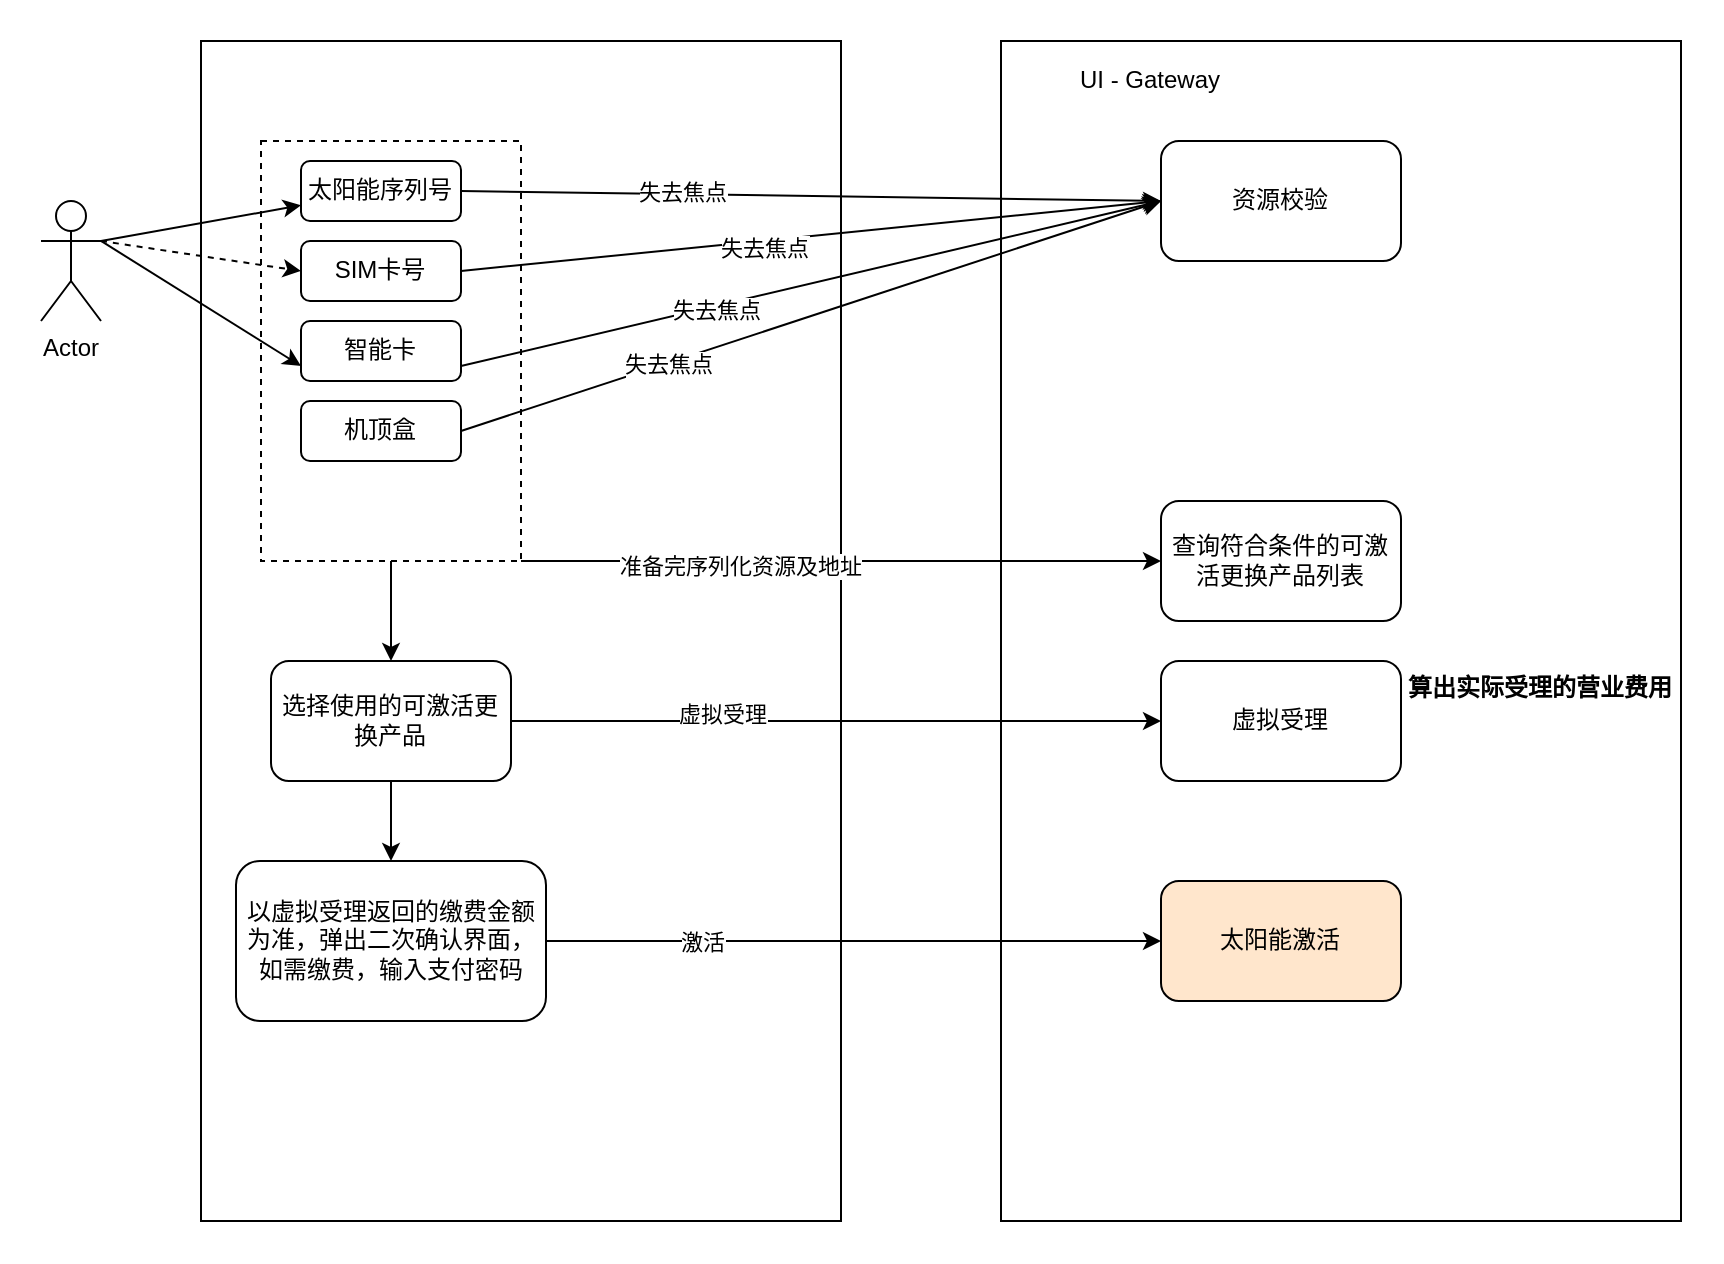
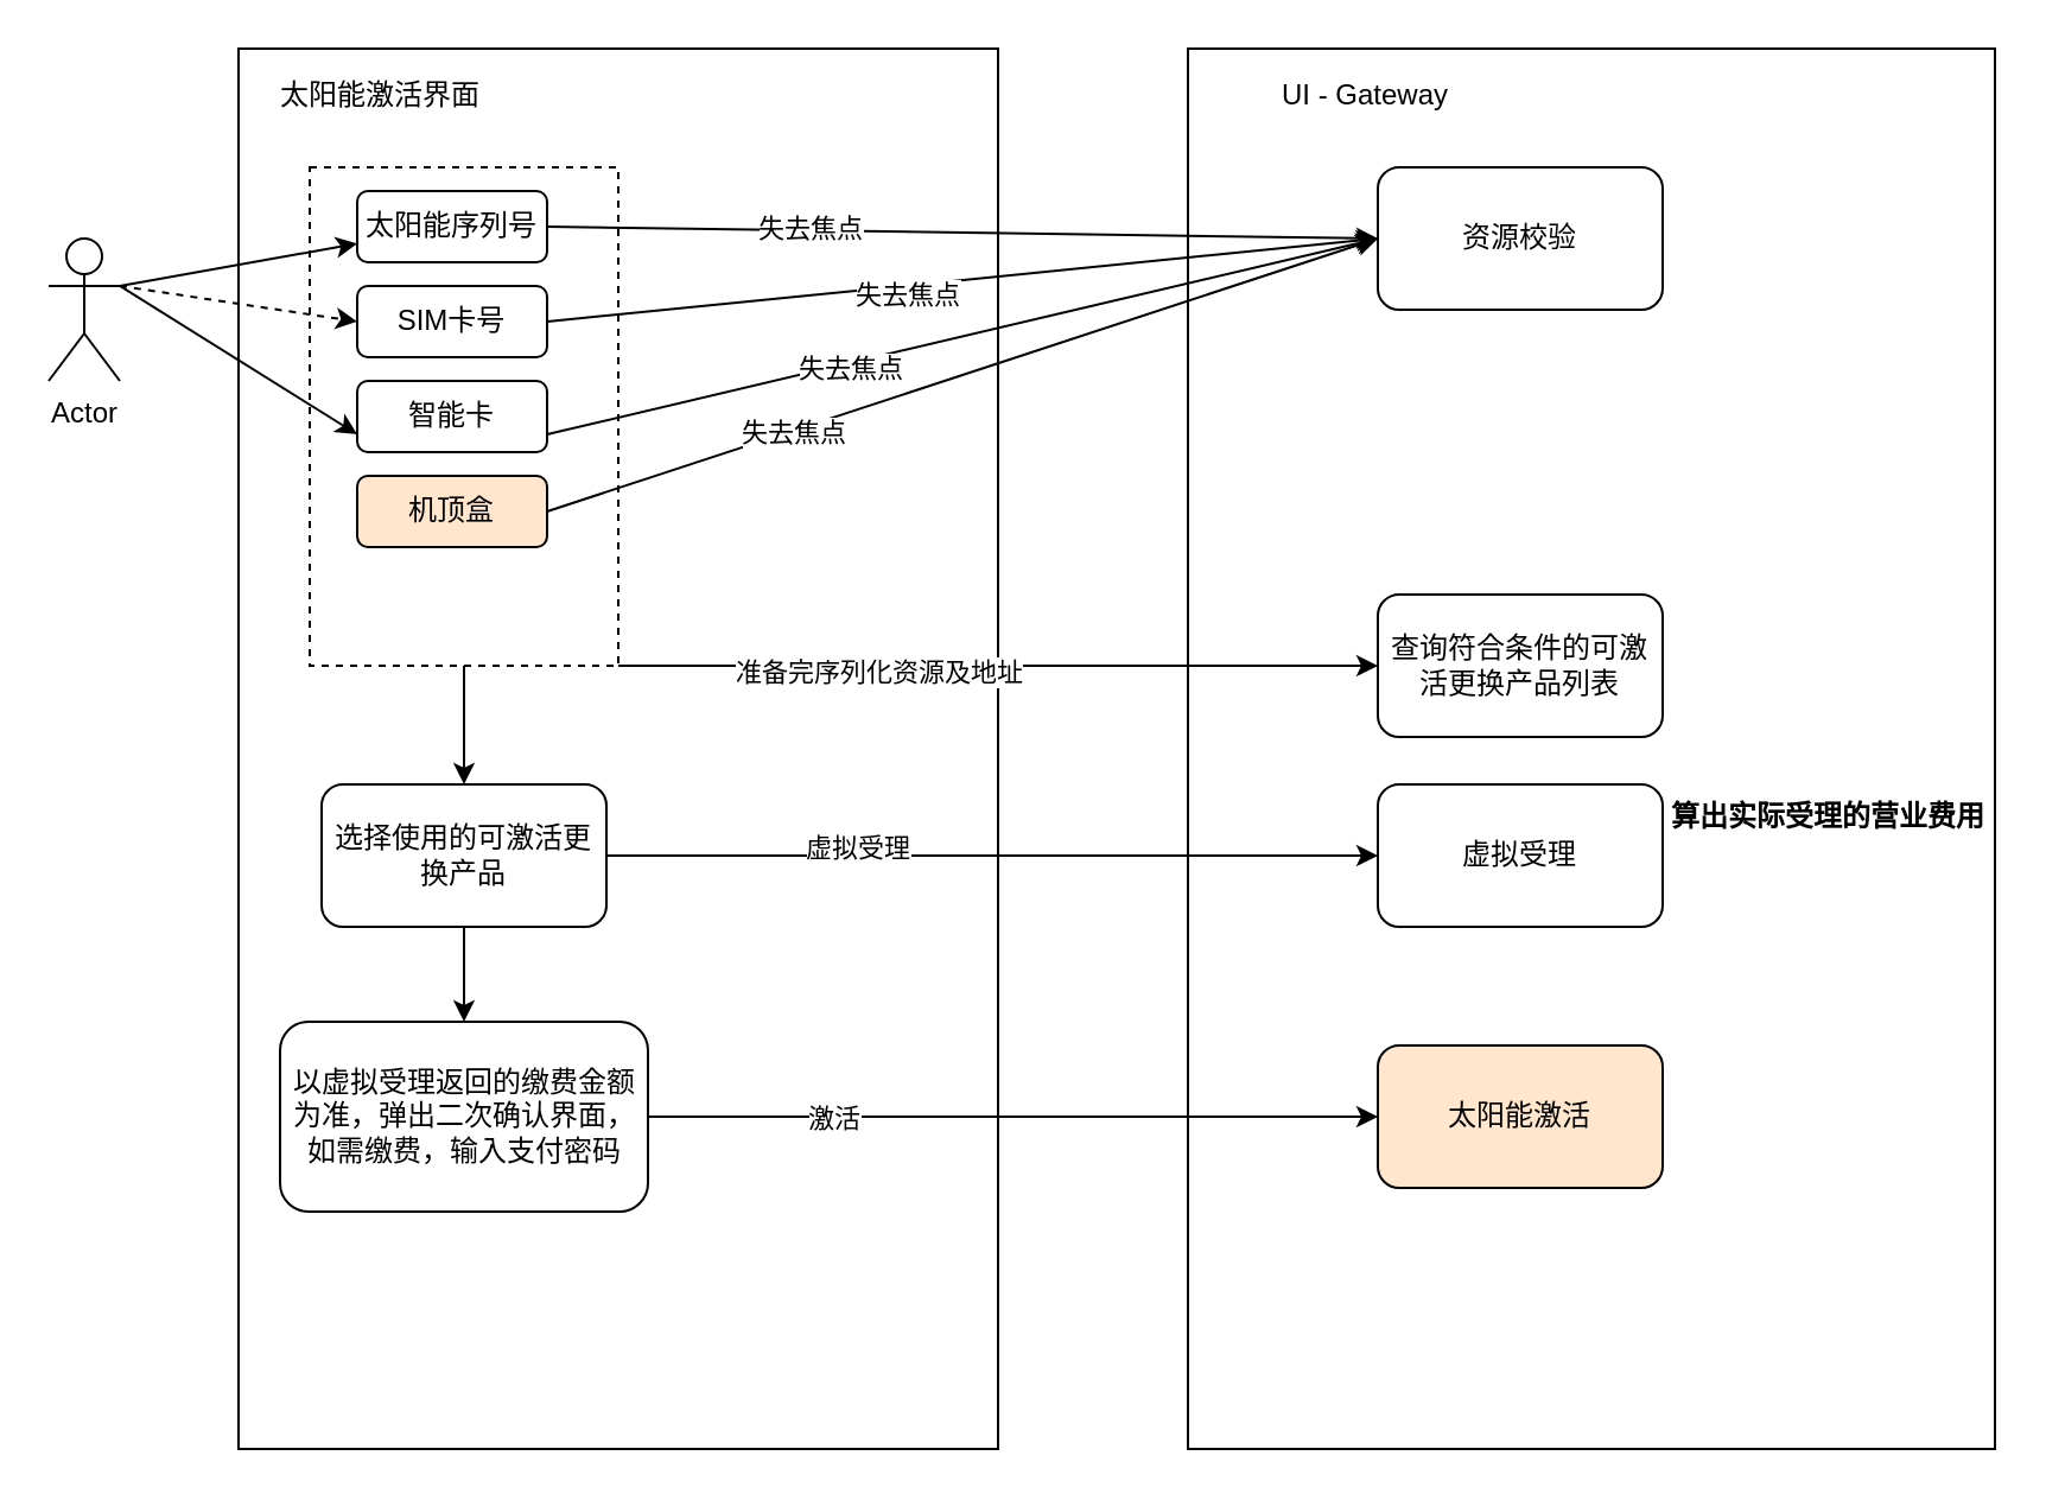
  <mxCell id="0" />
  <mxCell id="1" parent="0" />
  <mxCell id="2" value="" style="rounded=0;whiteSpace=wrap;html=1;" vertex="1" parent="1"><mxGeometry x="500" y="20" width="340" height="590" as="geometry" /></mxCell>
  <mxCell id="3" value="" style="rounded=0;whiteSpace=wrap;html=1;" vertex="1" parent="1"><mxGeometry x="100" y="20" width="320" height="590" as="geometry" /></mxCell>
  <mxCell id="4" style="edgeStyle=none;rounded=0;orthogonalLoop=1;jettySize=auto;html=1;exitX=1;exitY=1;exitDx=0;exitDy=0;entryX=0;entryY=0.5;entryDx=0;entryDy=0;" edge="1" parent="1" source="7" target="27"><mxGeometry relative="1" as="geometry" /></mxCell>
  <mxCell id="5" value="准备完序列化资源及地址" style="edgeLabel;html=1;align=center;verticalAlign=middle;resizable=0;points=[];" vertex="1" connectable="0" parent="4"><mxGeometry x="-0.321" y="-2" relative="1" as="geometry"><mxPoint as="offset" /></mxGeometry></mxCell>
  <mxCell id="6" style="edgeStyle=none;rounded=0;orthogonalLoop=1;jettySize=auto;html=1;exitX=0.5;exitY=1;exitDx=0;exitDy=0;entryX=0.5;entryY=0;entryDx=0;entryDy=0;" edge="1" parent="1" source="7" target="31"><mxGeometry relative="1" as="geometry" /></mxCell>
  <mxCell id="7" value="" style="rounded=0;whiteSpace=wrap;html=1;dashed=1;" vertex="1" parent="1"><mxGeometry x="130" y="70" width="130" height="210" as="geometry" /></mxCell>
  <mxCell id="8" style="edgeStyle=none;rounded=0;orthogonalLoop=1;jettySize=auto;html=1;exitX=1;exitY=0.333;exitDx=0;exitDy=0;exitPerimeter=0;" edge="1" parent="1" source="11" target="14"><mxGeometry relative="1" as="geometry" /></mxCell>
  <mxCell id="9" style="edgeStyle=none;rounded=0;orthogonalLoop=1;jettySize=auto;html=1;exitX=1;exitY=0.333;exitDx=0;exitDy=0;exitPerimeter=0;entryX=0;entryY=0.5;entryDx=0;entryDy=0;dashed=1;" edge="1" parent="1" source="11" target="17"><mxGeometry relative="1" as="geometry" /></mxCell>
  <mxCell id="10" style="edgeStyle=none;rounded=0;orthogonalLoop=1;jettySize=auto;html=1;exitX=1;exitY=0.333;exitDx=0;exitDy=0;exitPerimeter=0;entryX=0;entryY=0.75;entryDx=0;entryDy=0;" edge="1" parent="1" source="11" target="20"><mxGeometry relative="1" as="geometry" /></mxCell>
  <mxCell id="11" value="Actor" style="shape=umlActor;verticalLabelPosition=bottom;verticalAlign=top;html=1;outlineConnect=0;" vertex="1" parent="1"><mxGeometry x="20" y="100" width="30" height="60" as="geometry" /></mxCell>
  <mxCell id="12" style="edgeStyle=none;rounded=0;orthogonalLoop=1;jettySize=auto;html=1;exitX=1;exitY=0.5;exitDx=0;exitDy=0;entryX=0;entryY=0.5;entryDx=0;entryDy=0;" edge="1" parent="1" source="14" target="26"><mxGeometry relative="1" as="geometry" /></mxCell>
  <mxCell id="13" value="失去焦点" style="edgeLabel;html=1;align=center;verticalAlign=middle;resizable=0;points=[];" vertex="1" connectable="0" parent="12"><mxGeometry x="0.229" y="-1" relative="1" as="geometry"><mxPoint x="-104.96" y="-4.07" as="offset" /></mxGeometry></mxCell>
  <mxCell id="14" value="太阳能序列号" style="rounded=1;whiteSpace=wrap;html=1;" vertex="1" parent="1"><mxGeometry x="150" y="80" width="80" height="30" as="geometry" /></mxCell>
  <mxCell id="15" style="edgeStyle=none;rounded=0;orthogonalLoop=1;jettySize=auto;html=1;exitX=1;exitY=0.5;exitDx=0;exitDy=0;" edge="1" parent="1" source="17"><mxGeometry relative="1" as="geometry"><mxPoint x="580" y="100" as="targetPoint" /></mxGeometry></mxCell>
  <mxCell id="16" value="失去焦点" style="edgeLabel;html=1;align=center;verticalAlign=middle;resizable=0;points=[];" vertex="1" connectable="0" parent="15"><mxGeometry x="-0.134" y="-4" relative="1" as="geometry"><mxPoint as="offset" /></mxGeometry></mxCell>
  <mxCell id="17" value="SIM卡号" style="rounded=1;whiteSpace=wrap;html=1;" vertex="1" parent="1"><mxGeometry x="150" y="120" width="80" height="30" as="geometry" /></mxCell>
  <mxCell id="18" style="edgeStyle=none;rounded=0;orthogonalLoop=1;jettySize=auto;html=1;exitX=1;exitY=0.75;exitDx=0;exitDy=0;entryX=0;entryY=0.5;entryDx=0;entryDy=0;" edge="1" parent="1" source="20" target="26"><mxGeometry relative="1" as="geometry" /></mxCell>
  <mxCell id="19" value="失去焦点" style="edgeLabel;html=1;align=center;verticalAlign=middle;resizable=0;points=[];" vertex="1" connectable="0" parent="18"><mxGeometry x="-0.271" y="-2" relative="1" as="geometry"><mxPoint as="offset" /></mxGeometry></mxCell>
  <mxCell id="20" value="智能卡" style="rounded=1;whiteSpace=wrap;html=1;" vertex="1" parent="1"><mxGeometry x="150" y="160" width="80" height="30" as="geometry" /></mxCell>
  <mxCell id="21" style="edgeStyle=none;rounded=0;orthogonalLoop=1;jettySize=auto;html=1;exitX=1;exitY=0.5;exitDx=0;exitDy=0;" edge="1" parent="1" source="23"><mxGeometry relative="1" as="geometry"><mxPoint x="580" y="100" as="targetPoint" /></mxGeometry></mxCell>
  <mxCell id="22" value="失去焦点" style="edgeLabel;html=1;align=center;verticalAlign=middle;resizable=0;points=[];" vertex="1" connectable="0" parent="21"><mxGeometry x="-0.408" y="-1" relative="1" as="geometry"><mxPoint as="offset" /></mxGeometry></mxCell>
- <mxCell id="23" value="机顶盒" style="rounded=1;whiteSpace=wrap;html=1;" vertex="1" parent="1"><mxGeometry x="150" y="200" width="80" height="30" as="geometry" /></mxCell>
+ <mxCell id="23" value="机顶盒" style="rounded=1;whiteSpace=wrap;html=1;fillColor=#ffe6cc;" vertex="1" parent="1"><mxGeometry x="150" y="200" width="80" height="30" as="geometry" /></mxCell>
+ <mxCell id="24" value="太阳能激活界面" style="text;html=1;strokeColor=none;fillColor=none;align=center;verticalAlign=middle;whiteSpace=wrap;rounded=0;" vertex="1" parent="1"><mxGeometry x="100" y="20" width="120" height="40" as="geometry" /></mxCell>
  <mxCell id="25" value="UI - Gateway" style="text;html=1;strokeColor=none;fillColor=none;align=center;verticalAlign=middle;whiteSpace=wrap;rounded=0;" vertex="1" parent="1"><mxGeometry x="500" y="20" width="150" height="40" as="geometry" /></mxCell>
  <mxCell id="26" value="资源校验" style="rounded=1;whiteSpace=wrap;html=1;" vertex="1" parent="1"><mxGeometry x="580" y="70" width="120" height="60" as="geometry" /></mxCell>
  <mxCell id="27" value="查询符合条件的可激活更换产品列表" style="rounded=1;whiteSpace=wrap;html=1;" vertex="1" parent="1"><mxGeometry x="580" y="250" width="120" height="60" as="geometry" /></mxCell>
  <mxCell id="28" style="edgeStyle=none;rounded=0;orthogonalLoop=1;jettySize=auto;html=1;exitX=1;exitY=0.5;exitDx=0;exitDy=0;entryX=0;entryY=0.5;entryDx=0;entryDy=0;" edge="1" parent="1" source="31" target="32"><mxGeometry relative="1" as="geometry" /></mxCell>
  <mxCell id="29" value="虚拟受理" style="edgeLabel;html=1;align=center;verticalAlign=middle;resizable=0;points=[];" vertex="1" connectable="0" parent="28"><mxGeometry x="0.151" y="-1" relative="1" as="geometry"><mxPoint x="-82" y="-5" as="offset" /></mxGeometry></mxCell>
  <mxCell id="30" style="edgeStyle=none;rounded=0;orthogonalLoop=1;jettySize=auto;html=1;exitX=0.5;exitY=1;exitDx=0;exitDy=0;entryX=0.5;entryY=0;entryDx=0;entryDy=0;" edge="1" parent="1" source="31" target="36"><mxGeometry relative="1" as="geometry" /></mxCell>
  <mxCell id="31" value="选择使用的可激活更换产品" style="rounded=1;whiteSpace=wrap;html=1;" vertex="1" parent="1"><mxGeometry x="135" y="330" width="120" height="60" as="geometry" /></mxCell>
  <mxCell id="32" value="虚拟受理" style="rounded=1;whiteSpace=wrap;html=1;" vertex="1" parent="1"><mxGeometry x="580" y="330" width="120" height="60" as="geometry" /></mxCell>
  <mxCell id="33" value="算出实际受理的营业费用" style="text;align=center;fontStyle=1;verticalAlign=middle;spacingLeft=3;spacingRight=3;strokeColor=none;rotatable=0;points=[[0,0.5],[1,0.5]];portConstraint=eastwest;" vertex="1" parent="1"><mxGeometry x="730" y="330" width="80" height="26" as="geometry" /></mxCell>
  <mxCell id="34" style="edgeStyle=none;rounded=0;orthogonalLoop=1;jettySize=auto;html=1;exitX=1;exitY=0.5;exitDx=0;exitDy=0;" edge="1" parent="1" source="36" target="37"><mxGeometry relative="1" as="geometry" /></mxCell>
  <mxCell id="35" value="激活" style="edgeLabel;html=1;align=center;verticalAlign=middle;resizable=0;points=[];" vertex="1" connectable="0" parent="34"><mxGeometry x="0.122" relative="1" as="geometry"><mxPoint x="-95.5" as="offset" /></mxGeometry></mxCell>
  <mxCell id="36" value="以虚拟受理返回的缴费金额为准，弹出二次确认界面，如需缴费，输入支付密码" style="rounded=1;whiteSpace=wrap;html=1;" vertex="1" parent="1"><mxGeometry x="117.5" y="430" width="155" height="80" as="geometry" /></mxCell>
  <mxCell id="37" value="太阳能激活" style="rounded=1;whiteSpace=wrap;html=1;fillColor=#ffe6cc;" vertex="1" parent="1"><mxGeometry x="580" y="440" width="120" height="60" as="geometry" /></mxCell>
